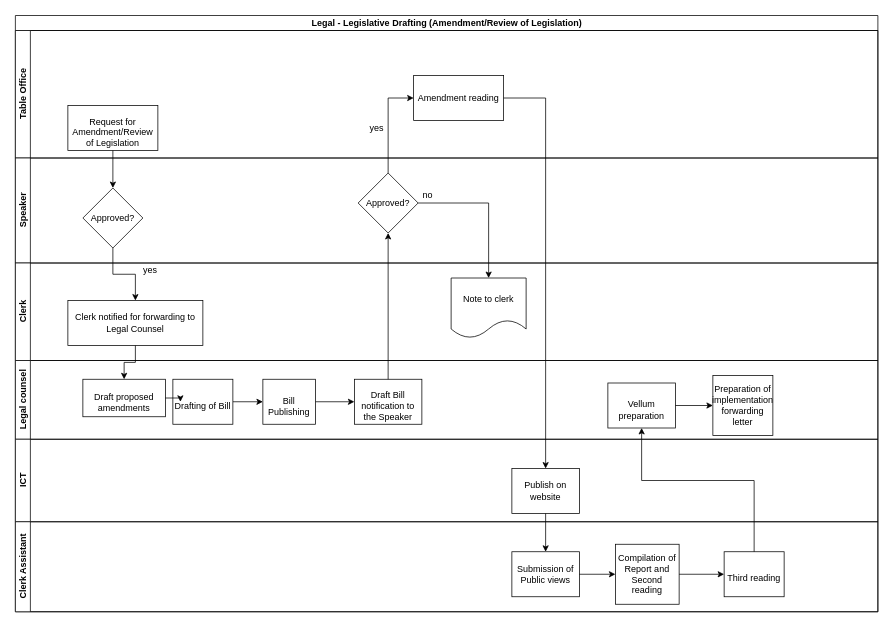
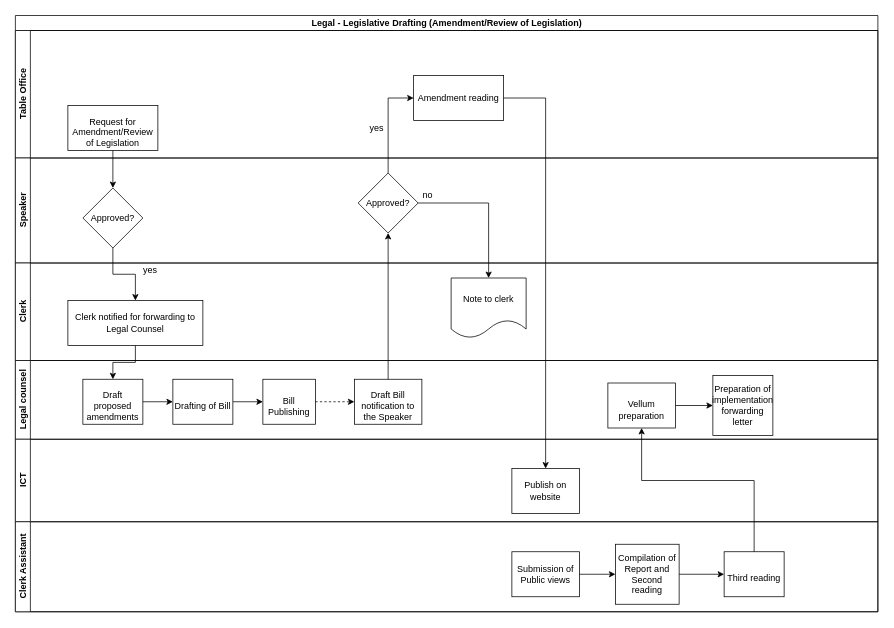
  <mxCell id="0" />
  <mxCell id="1" parent="0" />
  <mxCell id="2" value="Legal - Legislative Drafting (Amendment/Review of Legislation)" style="swimlane;html=1;childLayout=stackLayout;resizeParent=1;resizeParentMax=0;horizontal=1;startSize=20;horizontalStack=0;" parent="1" vertex="1"><mxGeometry x="20" y="20" width="1150" height="795" as="geometry" /></mxCell>
  <mxCell id="3" value="Table Office" style="swimlane;html=1;startSize=20;horizontal=0;" parent="2" vertex="1"><mxGeometry y="20" width="1150" height="170" as="geometry" /></mxCell>
  <mxCell id="4" value="Amendment reading" style="whiteSpace=wrap;html=1;rounded=0;" vertex="1" parent="3"><mxGeometry x="531" y="60" width="120" height="60" as="geometry" /></mxCell>
  <mxCell id="5" value="&lt;p class=&quot;western&quot; style=&quot;margin-bottom: 0in&quot; lang=&quot;en-GB&quot;&gt;&lt;br/&gt;Request for Amendment/Review of Legislation&lt;/p&gt;&lt;br/&gt;" style="rounded=0;whiteSpace=wrap;html=1;" parent="3" vertex="1"><mxGeometry x="70" y="100" width="120" height="60" as="geometry" /></mxCell>
  <mxCell id="6" value="yes" style="text;html=1;strokeColor=none;fillColor=none;align=center;verticalAlign=middle;whiteSpace=wrap;rounded=0;" vertex="1" parent="3"><mxGeometry x="462" y="120" width="40" height="20" as="geometry" /></mxCell>
  <mxCell id="7" value="Speaker" style="swimlane;html=1;startSize=20;horizontal=0;" parent="2" vertex="1"><mxGeometry y="190" width="1150" height="140" as="geometry" /></mxCell>
  <mxCell id="8" value="no" style="text;html=1;strokeColor=none;fillColor=none;align=center;verticalAlign=middle;whiteSpace=wrap;rounded=0;" vertex="1" parent="7"><mxGeometry x="530" y="40" width="40" height="20" as="geometry" /></mxCell>
  <mxCell id="9" value="Approved?" style="rhombus;whiteSpace=wrap;html=1;rounded=0;" vertex="1" parent="7"><mxGeometry x="457" y="20" width="80" height="80" as="geometry" /></mxCell>
  <mxCell id="10" value="Approved?" style="rhombus;whiteSpace=wrap;html=1;rounded=0;" parent="7" vertex="1"><mxGeometry x="90" y="40" width="80" height="80" as="geometry" /></mxCell>
  <mxCell id="11" value="Clerk" style="swimlane;html=1;startSize=20;horizontal=0;" parent="2" vertex="1"><mxGeometry y="330" width="1150" height="130" as="geometry" /></mxCell>
  <mxCell id="12" value="yes" style="text;html=1;strokeColor=none;fillColor=none;align=center;verticalAlign=middle;whiteSpace=wrap;rounded=0;" vertex="1" parent="11"><mxGeometry x="160" width="40" height="20" as="geometry" /></mxCell>
  <mxCell id="13" value="Note to clerk" style="shape=document;whiteSpace=wrap;html=1;boundedLbl=1;rounded=0;" vertex="1" parent="11"><mxGeometry x="581" y="20" width="100" height="80" as="geometry" /></mxCell>
  <mxCell id="14" value="Clerk notified for forwarding to Legal Counsel" style="whiteSpace=wrap;html=1;rounded=0;" parent="11" vertex="1"><mxGeometry x="70" y="50" width="180" height="60" as="geometry" /></mxCell>
  <mxCell id="15" value="Legal counsel" style="swimlane;html=1;startSize=20;horizontal=0;" parent="2" vertex="1"><mxGeometry y="460" width="1150" height="105" as="geometry" /></mxCell>
  <mxCell id="16" value="&lt;br/&gt;&lt;p style=&quot;margin-bottom: 0in&quot;&gt;Vellum preparation&lt;/p&gt;&lt;br/&gt;" style="whiteSpace=wrap;html=1;rounded=0;" vertex="1" parent="15"><mxGeometry x="790" y="30" width="90" height="60" as="geometry" /></mxCell>
  <mxCell id="17" value="&lt;p class=&quot;western&quot; style=&quot;margin-bottom: 0in&quot; lang=&quot;en-GB&quot;&gt;Draft Bill notification to the Speaker&lt;/p&gt;" style="whiteSpace=wrap;html=1;rounded=0;" parent="15" vertex="1"><mxGeometry x="452" y="25" width="90" height="60" as="geometry" /></mxCell>
- <mxCell id="18" value="&lt;p class=&quot;western&quot; style=&quot;margin-bottom: 0in&quot; lang=&quot;en-GB&quot;&gt;&lt;br/&gt;Draft proposed amendments&lt;/p&gt;&lt;br/&gt;" style="whiteSpace=wrap;html=1;rounded=0;" parent="15" vertex="1"><mxGeometry x="90" y="25" width="110" height="50" as="geometry" /></mxCell>
- <mxCell id="19" value="" style="edgeStyle=orthogonalEdgeStyle;rounded=0;orthogonalLoop=1;jettySize=auto;html=1;" parent="15" source="20" target="17" edge="1"><mxGeometry relative="1" as="geometry" /></mxCell>
+ <mxCell id="18" value="&lt;p class=&quot;western&quot; style=&quot;margin-bottom: 0in&quot; lang=&quot;en-GB&quot;&gt;&lt;br/&gt;Draft proposed amendments&lt;/p&gt;&lt;br/&gt;" style="whiteSpace=wrap;html=1;rounded=0;" parent="15" vertex="1"><mxGeometry x="90" y="25" width="80" height="60" as="geometry" /></mxCell>
+ <mxCell id="19" value="" style="edgeStyle=orthogonalEdgeStyle;rounded=0;orthogonalLoop=1;jettySize=auto;html=1;dashed=1;" parent="15" source="20" target="17" edge="1"><mxGeometry relative="1" as="geometry" /></mxCell>
  <mxCell id="20" value="&lt;p class=&quot;western&quot; style=&quot;margin-bottom: 0in&quot; lang=&quot;en-GB&quot;&gt;Bill Publishing&lt;/p&gt;" style="whiteSpace=wrap;html=1;rounded=0;" parent="15" vertex="1"><mxGeometry x="330" y="25" width="70" height="60" as="geometry" /></mxCell>
  <mxCell id="21" value="ICT" style="swimlane;html=1;startSize=20;horizontal=0;" parent="2" vertex="1"><mxGeometry y="565" width="1150" height="110" as="geometry" /></mxCell>
  <mxCell id="22" value="Publish on website" style="whiteSpace=wrap;html=1;rounded=0;" vertex="1" parent="21"><mxGeometry x="662" y="39" width="90" height="60" as="geometry" /></mxCell>
  <mxCell id="23" value="Clerk Assistant" style="swimlane;html=1;startSize=20;horizontal=0;" parent="2" vertex="1"><mxGeometry y="675" width="1150" height="120" as="geometry" /></mxCell>
  <mxCell id="24" value="&lt;br/&gt;&lt;p style=&quot;margin-bottom: 0in&quot;&gt;Third reading&lt;/p&gt;&lt;br/&gt;" style="whiteSpace=wrap;html=1;rounded=0;" vertex="1" parent="23"><mxGeometry x="945" y="40" width="80" height="60" as="geometry" /></mxCell>
  <mxCell id="25" value="Compilation of Report and Second reading" style="whiteSpace=wrap;html=1;rounded=0;" vertex="1" parent="23"><mxGeometry x="800" y="30" width="85" height="80" as="geometry" /></mxCell>
  <mxCell id="26" value="Submission of Public views" style="whiteSpace=wrap;html=1;rounded=0;" vertex="1" parent="23"><mxGeometry x="662" y="40" width="90" height="60" as="geometry" /></mxCell>
  <mxCell id="27" value="" style="edgeStyle=orthogonalEdgeStyle;rounded=0;orthogonalLoop=1;jettySize=auto;html=1;" edge="1" parent="23" source="26" target="25"><mxGeometry relative="1" as="geometry" /></mxCell>
  <mxCell id="28" value="" style="edgeStyle=orthogonalEdgeStyle;rounded=0;orthogonalLoop=1;jettySize=auto;html=1;" edge="1" parent="23" source="25" target="24"><mxGeometry relative="1" as="geometry" /></mxCell>
  <mxCell id="29" value="" style="edgeStyle=orthogonalEdgeStyle;rounded=0;orthogonalLoop=1;jettySize=auto;html=1;" parent="2" source="5" target="10" edge="1"><mxGeometry relative="1" as="geometry" /></mxCell>
  <mxCell id="30" value="" style="edgeStyle=orthogonalEdgeStyle;rounded=0;orthogonalLoop=1;jettySize=auto;html=1;" parent="2" source="10" target="14" edge="1"><mxGeometry relative="1" as="geometry" /></mxCell>
  <mxCell id="31" value="" style="edgeStyle=orthogonalEdgeStyle;rounded=0;orthogonalLoop=1;jettySize=auto;html=1;" parent="2" source="14" target="18" edge="1"><mxGeometry relative="1" as="geometry" /></mxCell>
  <mxCell id="32" value="" style="edgeStyle=orthogonalEdgeStyle;rounded=0;orthogonalLoop=1;jettySize=auto;html=1;exitX=0.5;exitY=0;exitDx=0;exitDy=0;" edge="1" parent="2" source="17" target="9"><mxGeometry relative="1" as="geometry"><mxPoint x="452" y="530" as="sourcePoint" /></mxGeometry></mxCell>
  <mxCell id="33" value="" style="edgeStyle=orthogonalEdgeStyle;rounded=0;orthogonalLoop=1;jettySize=auto;html=1;exitX=0.5;exitY=0;exitDx=0;exitDy=0;" edge="1" parent="2" source="9" target="4"><mxGeometry relative="1" as="geometry"><Array as="points"><mxPoint x="497" y="110" /></Array></mxGeometry></mxCell>
  <mxCell id="34" value="" style="edgeStyle=orthogonalEdgeStyle;rounded=0;orthogonalLoop=1;jettySize=auto;html=1;" edge="1" parent="2" source="4" target="22"><mxGeometry relative="1" as="geometry" /></mxCell>
- <mxCell id="35" value="" style="edgeStyle=orthogonalEdgeStyle;rounded=0;orthogonalLoop=1;jettySize=auto;html=1;" edge="1" parent="2" source="22" target="26"><mxGeometry relative="1" as="geometry" /></mxCell>
  <mxCell id="36" value="" style="edgeStyle=orthogonalEdgeStyle;rounded=0;orthogonalLoop=1;jettySize=auto;html=1;" edge="1" parent="2" source="9" target="13"><mxGeometry relative="1" as="geometry" /></mxCell>
  <mxCell id="37" value="" style="edgeStyle=orthogonalEdgeStyle;rounded=0;orthogonalLoop=1;jettySize=auto;html=1;" edge="1" parent="2" source="24" target="16"><mxGeometry relative="1" as="geometry"><Array as="points"><mxPoint x="985" y="620" /><mxPoint x="835" y="620" /></Array></mxGeometry></mxCell>
  <mxCell id="38" value="" style="edgeStyle=orthogonalEdgeStyle;rounded=0;orthogonalLoop=1;jettySize=auto;html=1;" parent="1" source="39" target="20" edge="1"><mxGeometry relative="1" as="geometry" /></mxCell>
  <mxCell id="39" value="&lt;p class=&quot;western&quot; style=&quot;margin-bottom: 0in&quot; lang=&quot;en-GB&quot;&gt;&lt;br/&gt;Drafting of Bill&lt;/p&gt;&lt;br/&gt;" style="whiteSpace=wrap;html=1;rounded=0;" parent="1" vertex="1"><mxGeometry x="230" y="505" width="80" height="60" as="geometry" /></mxCell>
  <mxCell id="40" value="" style="edgeStyle=orthogonalEdgeStyle;rounded=0;orthogonalLoop=1;jettySize=auto;html=1;" parent="1" source="18" target="39" edge="1"><mxGeometry relative="1" as="geometry" /></mxCell>
  <mxCell id="41" value="Preparation of implementation forwarding letter" style="whiteSpace=wrap;html=1;rounded=0;" vertex="1" parent="1"><mxGeometry x="950" y="500" width="80" height="80" as="geometry" /></mxCell>
  <mxCell id="42" value="" style="edgeStyle=orthogonalEdgeStyle;rounded=0;orthogonalLoop=1;jettySize=auto;html=1;" edge="1" parent="1" source="16" target="41"><mxGeometry relative="1" as="geometry" /></mxCell>
